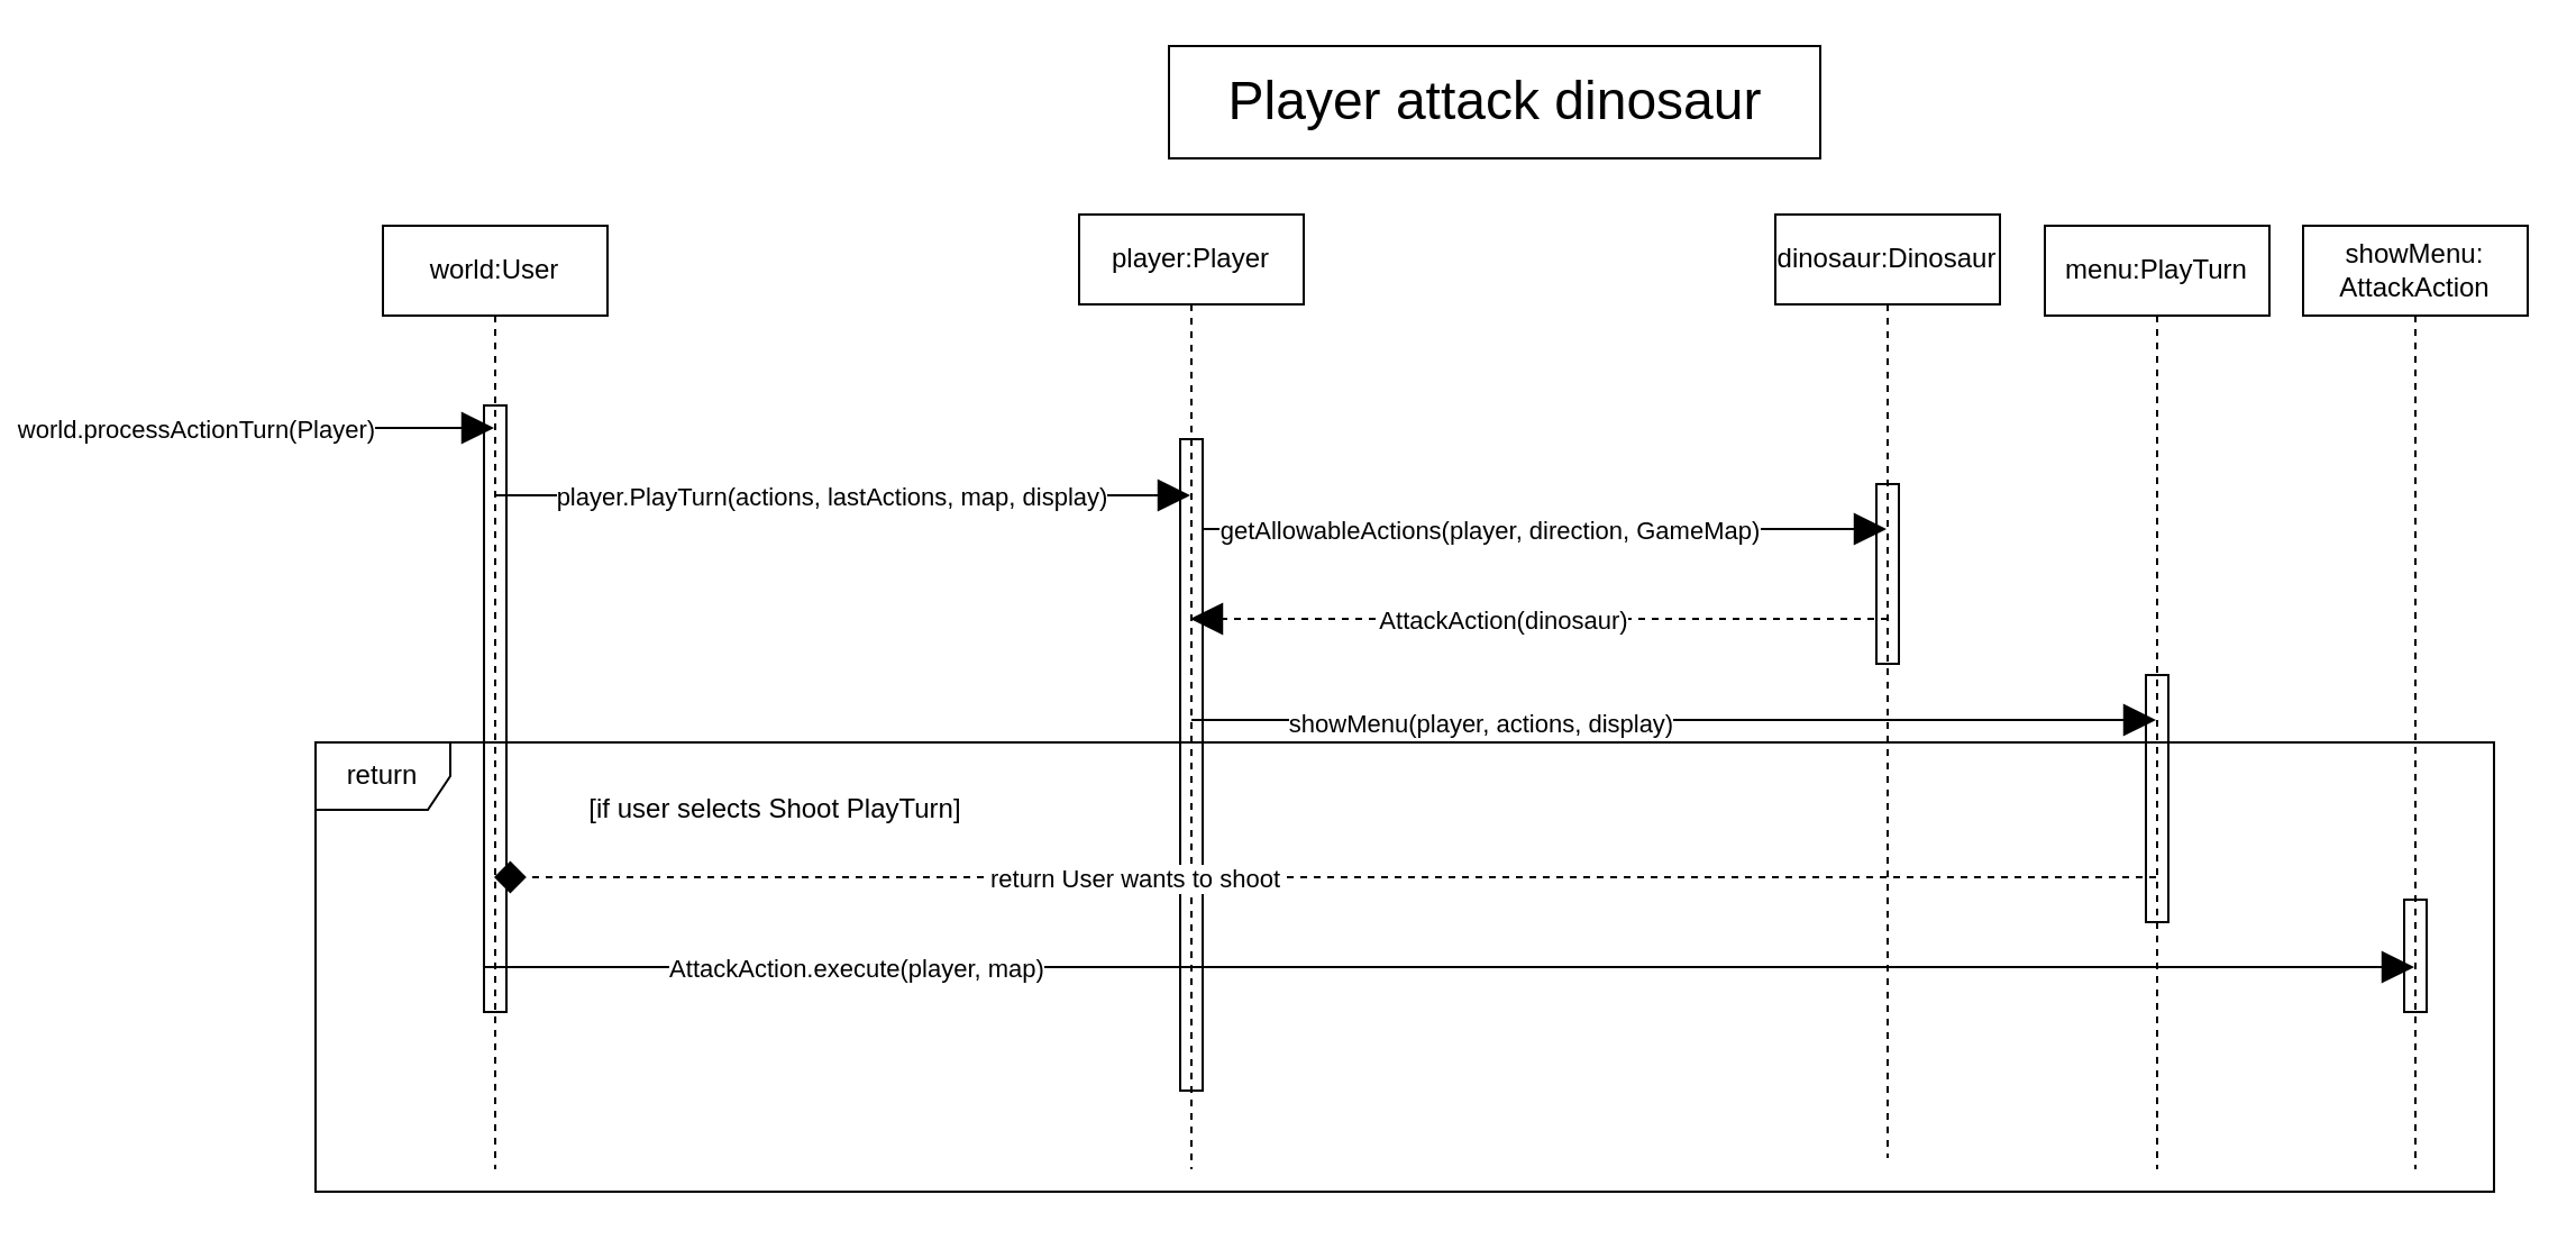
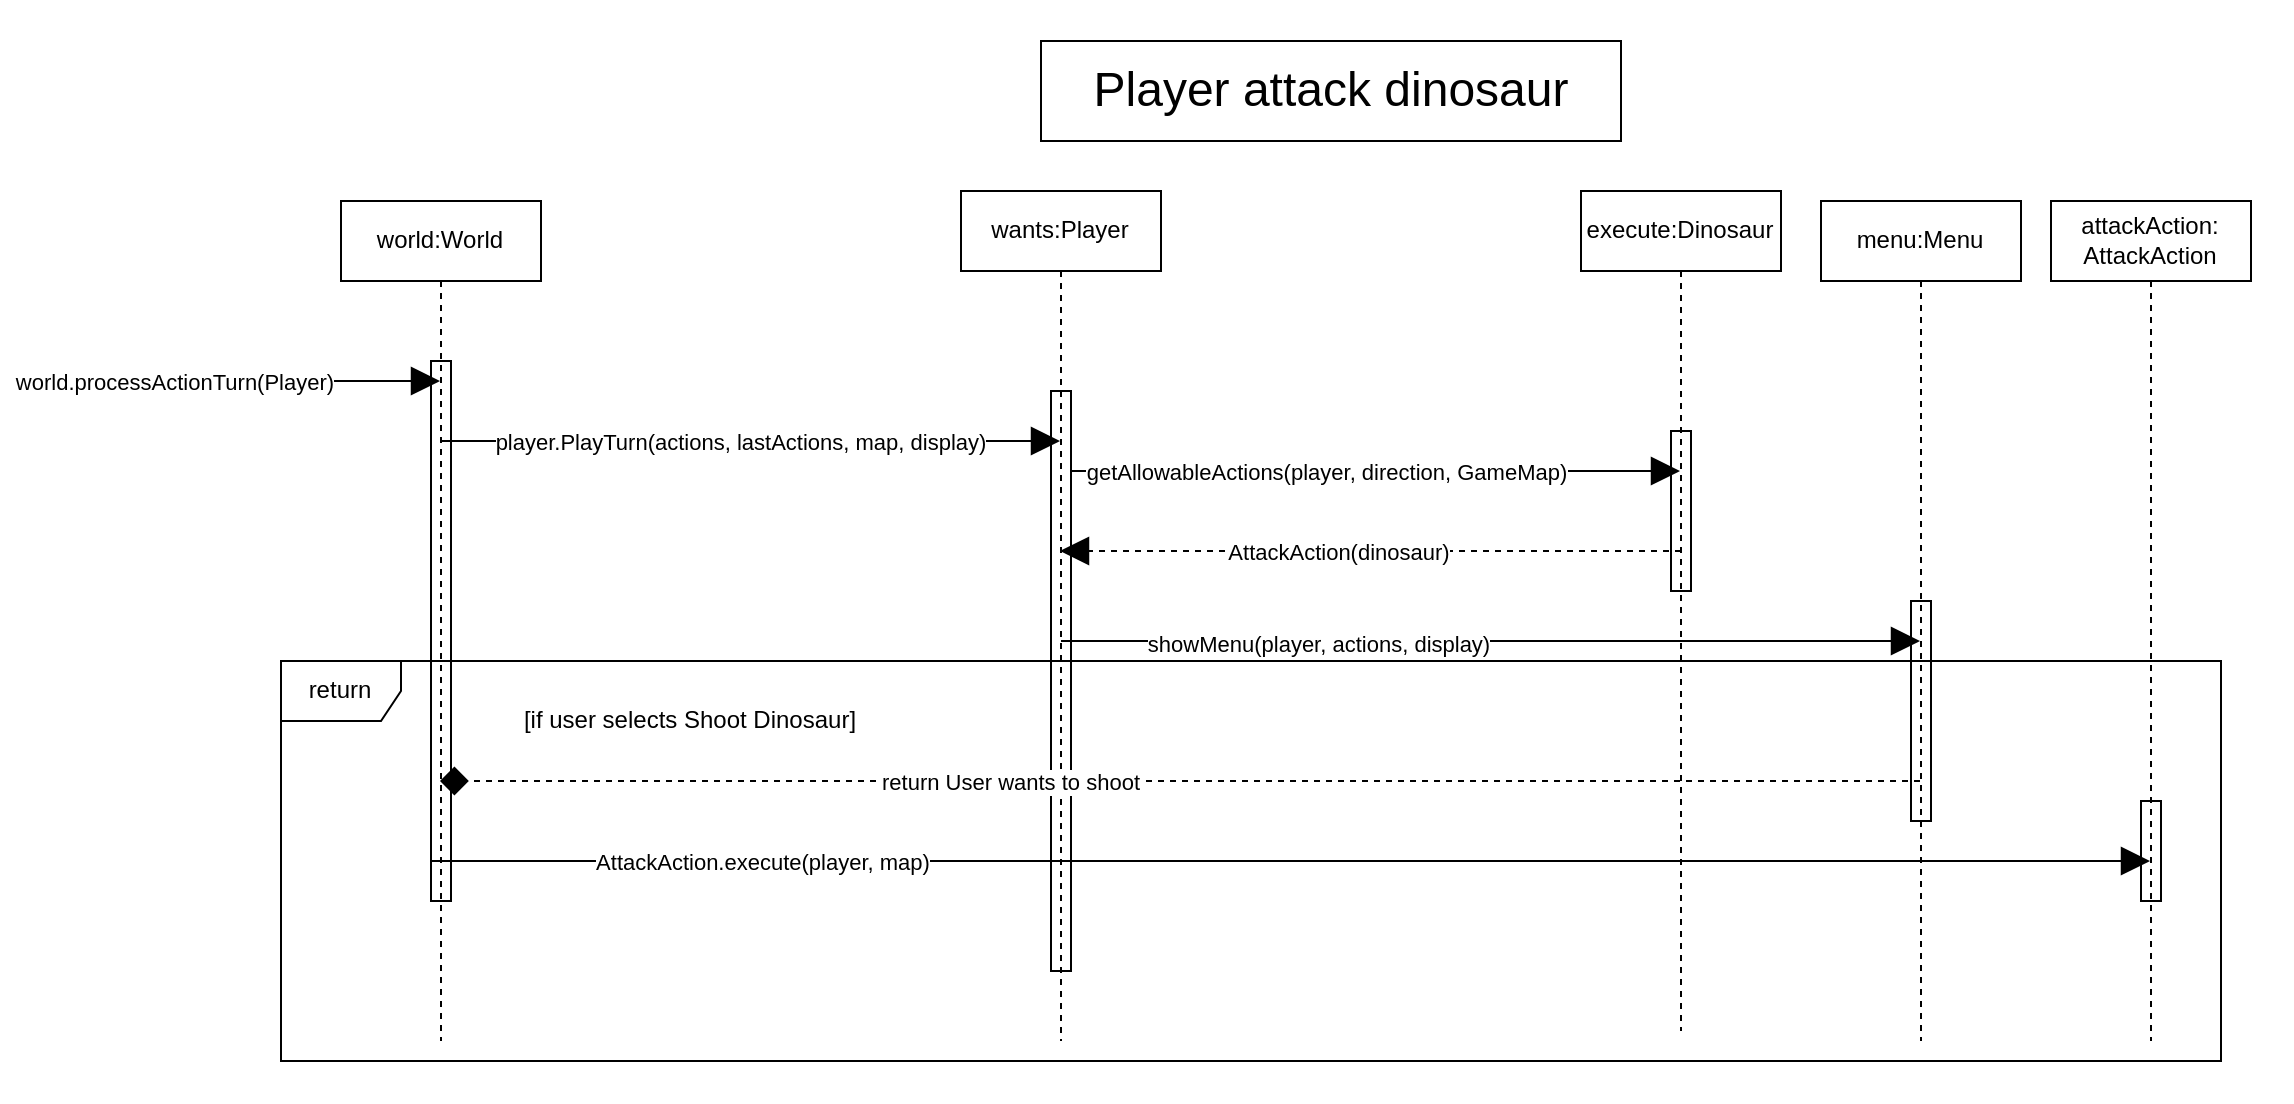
  <mxCell id="0" />
  <mxCell id="1" parent="0" />
- <mxCell id="2" value="world:User" style="shape=umlLifeline;perimeter=lifelinePerimeter;whiteSpace=wrap;html=1;container=1;collapsible=0;recursiveResize=0;outlineConnect=0;" parent="1" vertex="1"><mxGeometry x="170" y="100" width="100" height="420" as="geometry" /></mxCell>
+ <mxCell id="2" value="world:World" style="shape=umlLifeline;perimeter=lifelinePerimeter;whiteSpace=wrap;html=1;container=1;collapsible=0;recursiveResize=0;outlineConnect=0;" parent="1" vertex="1"><mxGeometry x="170" y="100" width="100" height="420" as="geometry" /></mxCell>
  <mxCell id="3" value="" style="endArrow=block;endFill=1;endSize=12;html=1;" parent="2" target="6" edge="1"><mxGeometry width="160" relative="1" as="geometry"><mxPoint x="50" y="120" as="sourcePoint" /><mxPoint x="210" y="120" as="targetPoint" /></mxGeometry></mxCell>
  <mxCell id="4" value="player.PlayTurn(actions, lastActions, map, display)" style="edgeLabel;html=1;align=center;verticalAlign=middle;resizable=0;points=[];" parent="3" vertex="1" connectable="0"><mxGeometry x="-0.45" y="-1" relative="1" as="geometry"><mxPoint x="64" y="-1" as="offset" /></mxGeometry></mxCell>
  <mxCell id="5" value="" style="html=1;points=[];perimeter=orthogonalPerimeter;fillColor=none;" parent="2" vertex="1"><mxGeometry x="45" y="80" width="10" height="270" as="geometry" /></mxCell>
- <mxCell id="6" value="player:Player" style="shape=umlLifeline;perimeter=lifelinePerimeter;whiteSpace=wrap;html=1;container=1;collapsible=0;recursiveResize=0;outlineConnect=0;" parent="1" vertex="1"><mxGeometry x="480" y="95" width="100" height="425" as="geometry" /></mxCell>
+ <mxCell id="6" value="wants:Player" style="shape=umlLifeline;perimeter=lifelinePerimeter;whiteSpace=wrap;html=1;container=1;collapsible=0;recursiveResize=0;outlineConnect=0;" parent="1" vertex="1"><mxGeometry x="480" y="95" width="100" height="425" as="geometry" /></mxCell>
  <mxCell id="7" value="" style="html=1;points=[];perimeter=orthogonalPerimeter;fillColor=none;" parent="6" vertex="1"><mxGeometry x="45" y="100" width="10" height="290" as="geometry" /></mxCell>
  <mxCell id="8" value="" style="endArrow=block;endFill=1;endSize=12;html=1;" parent="6" target="14" edge="1"><mxGeometry width="160" relative="1" as="geometry"><mxPoint x="55" y="140" as="sourcePoint" /><mxPoint x="215" y="140" as="targetPoint" /></mxGeometry></mxCell>
  <mxCell id="9" value="getAllowableActions(player, direction, GameMap)" style="edgeLabel;html=1;align=center;verticalAlign=middle;resizable=0;points=[];" parent="8" vertex="1" connectable="0"><mxGeometry x="-0.297" relative="1" as="geometry"><mxPoint x="20" as="offset" /></mxGeometry></mxCell>
  <mxCell id="10" value="" style="endArrow=block;endFill=1;endSize=12;html=1;" parent="6" target="24" edge="1"><mxGeometry width="160" relative="1" as="geometry"><mxPoint x="50" y="225" as="sourcePoint" /><mxPoint x="210" y="225" as="targetPoint" /></mxGeometry></mxCell>
  <mxCell id="11" value="showMenu(player, actions, display)" style="edgeLabel;html=1;align=center;verticalAlign=middle;resizable=0;points=[];" parent="10" vertex="1" connectable="0"><mxGeometry x="-0.405" y="-1" relative="1" as="geometry"><mxPoint as="offset" /></mxGeometry></mxCell>
  <mxCell id="12" value="" style="endArrow=block;endFill=1;endSize=12;html=1;" parent="1" target="2" edge="1"><mxGeometry width="160" relative="1" as="geometry"><mxPoint x="20" y="190" as="sourcePoint" /><mxPoint x="140" y="190" as="targetPoint" /></mxGeometry></mxCell>
  <mxCell id="13" value="world.processActionTurn(Player)" style="edgeLabel;html=1;align=center;verticalAlign=middle;resizable=0;points=[];" parent="12" vertex="1" connectable="0"><mxGeometry x="-0.579" relative="1" as="geometry"><mxPoint x="24" as="offset" /></mxGeometry></mxCell>
- <mxCell id="14" value="dinosaur:Dinosaur" style="shape=umlLifeline;perimeter=lifelinePerimeter;whiteSpace=wrap;html=1;container=1;collapsible=0;recursiveResize=0;outlineConnect=0;" parent="1" vertex="1"><mxGeometry x="790" y="95" width="100" height="420" as="geometry" /></mxCell>
+ <mxCell id="14" value="execute:Dinosaur" style="shape=umlLifeline;perimeter=lifelinePerimeter;whiteSpace=wrap;html=1;container=1;collapsible=0;recursiveResize=0;outlineConnect=0;" parent="1" vertex="1"><mxGeometry x="790" y="95" width="100" height="420" as="geometry" /></mxCell>
  <mxCell id="15" value="" style="endArrow=block;dashed=1;endFill=1;endSize=12;html=1;" parent="14" target="6" edge="1"><mxGeometry width="160" relative="1" as="geometry"><mxPoint x="50" y="180" as="sourcePoint" /><mxPoint x="210" y="180" as="targetPoint" /></mxGeometry></mxCell>
  <mxCell id="16" value="AttackAction(dinosaur)" style="edgeLabel;html=1;align=center;verticalAlign=middle;resizable=0;points=[];" parent="15" vertex="1" connectable="0"><mxGeometry x="0.599" y="-3" relative="1" as="geometry"><mxPoint x="76" y="3" as="offset" /></mxGeometry></mxCell>
  <mxCell id="17" value="" style="html=1;points=[];perimeter=orthogonalPerimeter;fillColor=none;" parent="14" vertex="1"><mxGeometry x="45" y="120" width="10" height="80" as="geometry" /></mxCell>
  <mxCell id="18" value="" style="endArrow=diamond;dashed=1;endFill=1;endSize=12;html=1;" parent="1" source="24" target="2" edge="1"><mxGeometry width="160" relative="1" as="geometry"><mxPoint x="884.5" y="390" as="sourcePoint" /><mxPoint x="580" y="390" as="targetPoint" /><Array as="points"><mxPoint x="725" y="390" /></Array></mxGeometry></mxCell>
  <mxCell id="19" value="return User wants to shoot" style="edgeLabel;html=1;align=center;verticalAlign=middle;resizable=0;points=[];" parent="18" vertex="1" connectable="0"><mxGeometry x="0.374" relative="1" as="geometry"><mxPoint x="53" as="offset" /></mxGeometry></mxCell>
  <mxCell id="20" value="return" style="shape=umlFrame;whiteSpace=wrap;html=1;" parent="1" vertex="1"><mxGeometry x="140" y="330" width="970" height="200" as="geometry" /></mxCell>
- <mxCell id="21" value="[if user selects Shoot PlayTurn]" style="text;html=1;strokeColor=none;fillColor=none;align=center;verticalAlign=middle;whiteSpace=wrap;rounded=0;" parent="1" vertex="1"><mxGeometry x="260" y="350" width="170" height="20" as="geometry" /></mxCell>
- <mxCell id="22" value="showMenu:&lt;br&gt;AttackAction" style="shape=umlLifeline;perimeter=lifelinePerimeter;whiteSpace=wrap;html=1;container=1;collapsible=0;recursiveResize=0;outlineConnect=0;" parent="1" vertex="1"><mxGeometry x="1025" y="100" width="100" height="420" as="geometry" /></mxCell>
+ <mxCell id="21" value="[if user selects Shoot Dinosaur]" style="text;html=1;strokeColor=none;fillColor=none;align=center;verticalAlign=middle;whiteSpace=wrap;rounded=0;" parent="1" vertex="1"><mxGeometry x="260" y="350" width="170" height="20" as="geometry" /></mxCell>
+ <mxCell id="22" value="attackAction:&lt;br&gt;AttackAction" style="shape=umlLifeline;perimeter=lifelinePerimeter;whiteSpace=wrap;html=1;container=1;collapsible=0;recursiveResize=0;outlineConnect=0;" parent="1" vertex="1"><mxGeometry x="1025" y="100" width="100" height="420" as="geometry" /></mxCell>
  <mxCell id="23" value="" style="html=1;points=[];perimeter=orthogonalPerimeter;fillColor=none;" parent="22" vertex="1"><mxGeometry x="45" y="300" width="10" height="50" as="geometry" /></mxCell>
- <mxCell id="24" value="menu:PlayTurn" style="shape=umlLifeline;perimeter=lifelinePerimeter;whiteSpace=wrap;html=1;container=1;collapsible=0;recursiveResize=0;outlineConnect=0;fillColor=none;" parent="1" vertex="1"><mxGeometry x="910" y="100" width="100" height="420" as="geometry" /></mxCell>
+ <mxCell id="24" value="menu:Menu" style="shape=umlLifeline;perimeter=lifelinePerimeter;whiteSpace=wrap;html=1;container=1;collapsible=0;recursiveResize=0;outlineConnect=0;fillColor=none;" parent="1" vertex="1"><mxGeometry x="910" y="100" width="100" height="420" as="geometry" /></mxCell>
  <mxCell id="25" value="" style="html=1;points=[];perimeter=orthogonalPerimeter;fillColor=none;" parent="24" vertex="1"><mxGeometry x="45" y="200" width="10" height="110" as="geometry" /></mxCell>
  <mxCell id="26" value="" style="endArrow=block;endFill=1;endSize=12;html=1;" parent="1" target="22" edge="1"><mxGeometry width="160" relative="1" as="geometry"><mxPoint x="215" y="430" as="sourcePoint" /><mxPoint x="944.5" y="430" as="targetPoint" /></mxGeometry></mxCell>
  <mxCell id="27" value="AttackAction.execute(player, map)" style="edgeLabel;html=1;align=center;verticalAlign=middle;resizable=0;points=[];" parent="26" vertex="1" connectable="0"><mxGeometry x="-0.689" y="-2" relative="1" as="geometry"><mxPoint x="31" y="-2" as="offset" /></mxGeometry></mxCell>
  <mxCell id="28" value="&lt;font style=&quot;font-size: 24px&quot;&gt;Player attack dinosaur&lt;/font&gt;" style="html=1;" vertex="1" parent="1"><mxGeometry x="520" y="20" width="290" height="50" as="geometry" /></mxCell>
